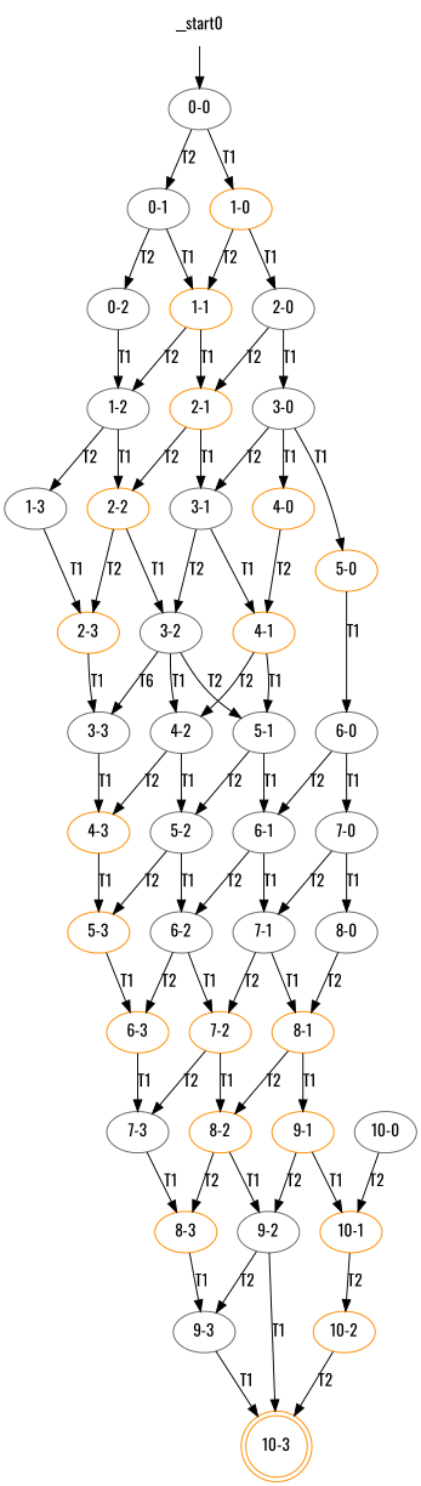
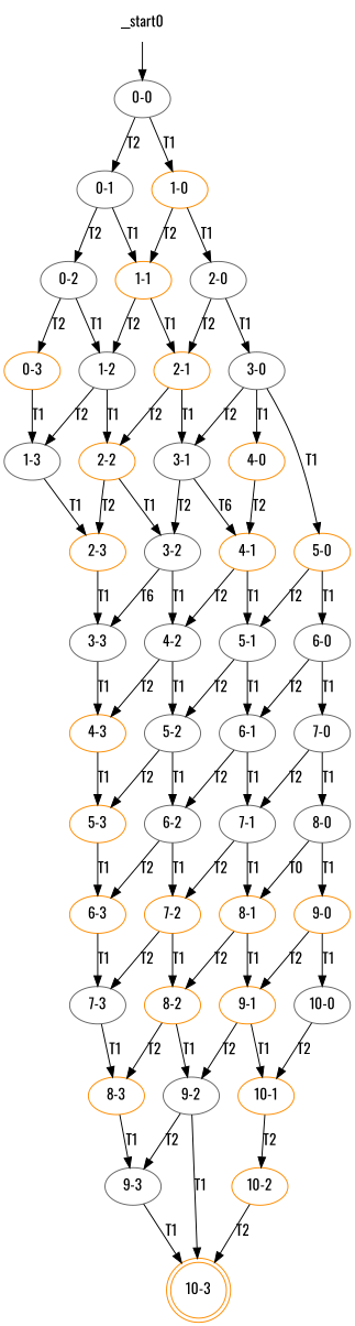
  digraph {
    fontname=Oswald
    node [color=gray40 fontname=Oswald]
    edge [fontname=Oswald]
    n1 [label="6-1"]
    n2 [label="6-2"]
    n3 [label="7-1"]
    n4 [color=darkorange label="6-3"]
    n5 [color=darkorange label="7-2"]
    n6 [color=darkorange label="8-1"]
+   n7 [color=darkorange label="0-3"]
    n8 [label="1-3"]
    n9 [color=darkorange label="2-3"]
    n10 [label="7-3"]
    n11 [color=darkorange label="8-3"]
    n12 [label="9-3"]
    n13 [color=darkorange label="10-3" shape=doublecircle]
    n14 [label="5-1"]
    n15 [label="5-2"]
    n16 [color=darkorange label="5-3"]
    n17 [label="6-0"]
    n18 [label="7-0"]
    n19 [label="8-0"]
+   n20 [color=darkorange label="9-0"]
    n21 [color=darkorange label="9-1"]
    n22 [label="10-0"]
    n23 [label="9-2"]
    n24 [color=darkorange label="10-1"]
    n25 [color=darkorange label="2-1"]
    n26 [label="3-1"]
    n27 [color=darkorange label="2-2"]
    n28 [label="3-2"]
    n29 [color=darkorange label="4-1"]
    n30 [label="4-2"]
    n31 [label="3-3"]
    n32 [color=darkorange label="4-3"]
    n33 [color=darkorange label="10-2"]
    n34 [label="0-1"]
    n35 [color=darkorange label="1-1"]
    n36 [label="0-2"]
    n37 [label="1-2"]
    n38 [color=darkorange label="5-0"]
    n39 [color=darkorange label="4-0"]
    n40 [color=darkorange label="8-2"]
    n41 [color=darkorange label="1-0"]
    n42 [label="2-0"]
    n43 [label="3-0"]
    n44 [label="0-0"]
    __start0 [color=darkorange shape=none]
    n1 -> n2 [label=T2]
    n1 -> n3 [label=T1]
    n2 -> n4 [label=T2]
    n2 -> n5 [label=T1]
    n3 -> n5 [label=T2]
    n3 -> n6 [label=T1]
    n4 -> n10 [label=T1]
    n5 -> n10 [label=T2]
    n5 -> n40 [label=T1]
    n6 -> n21 [label=T1]
    n6 -> n40 [label=T2]
+   n7 -> n8 [label=T1]
    n8 -> n9 [label=T1]
    n9 -> n31 [label=T1]
    n10 -> n11 [label=T1]
    n11 -> n12 [label=T1]
    n12 -> n13 [label=T1]
    n14 -> n1 [label=T1]
    n14 -> n15 [label=T2]
    n15 -> n2 [label=T1]
    n15 -> n16 [label=T2]
    n16 -> n4 [label=T1]
    n17 -> n1 [label=T2]
    n17 -> n18 [label=T1]
    n18 -> n3 [label=T2]
    n18 -> n19 [label=T1]
-   n19 -> n6 [label=T2]
+   n19 -> n6 [label=T0]
+   n19 -> n20 [label=T1]
+   n20 -> n21 [label=T2]
+   n20 -> n22 [label=T1]
    n21 -> n23 [label=T2]
    n21 -> n24 [label=T1]
    n22 -> n24 [label=T2]
    n23 -> n12 [label=T2]
    n23 -> n13 [label=T1]
    n24 -> n33 [label=T2]
    n25 -> n26 [label=T1]
    n25 -> n27 [label=T2]
    n26 -> n28 [label=T2]
-   n26 -> n29 [label=T1]
+   n26 -> n29 [label=T6]
    n27 -> n9 [label=T2]
    n27 -> n28 [label=T1]
    n28 -> n30 [label=T1]
    n28 -> n31 [label=T6]
    n29 -> n14 [label=T1]
    n29 -> n30 [label=T2]
    n30 -> n15 [label=T1]
    n30 -> n32 [label=T2]
    n31 -> n32 [label=T1]
    n32 -> n16 [label=T1]
    n33 -> n13 [label=T2]
    n34 -> n35 [label=T1]
    n34 -> n36 [label=T2]
    n35 -> n25 [label=T1]
    n35 -> n37 [label=T2]
+   n36 -> n7 [label=T2]
    n36 -> n37 [label=T1]
    n37 -> n8 [label=T2]
    n37 -> n27 [label=T1]
-   n28 -> n14 [label=T2]
+   n38 -> n14 [label=T2]
    n38 -> n17 [label=T1]
    n39 -> n29 [label=T2]
    n40 -> n11 [label=T2]
    n40 -> n23 [label=T1]
    n41 -> n35 [label=T2]
    n41 -> n42 [label=T1]
    n42 -> n25 [label=T2]
    n42 -> n43 [label=T1]
    n43 -> n26 [label=T2]
    n43 -> n38 [label=T1]
    n43 -> n39 [label=T1]
    n44 -> n34 [label=T2]
    n44 -> n41 [label=T1]
    __start0 -> n44
  }
